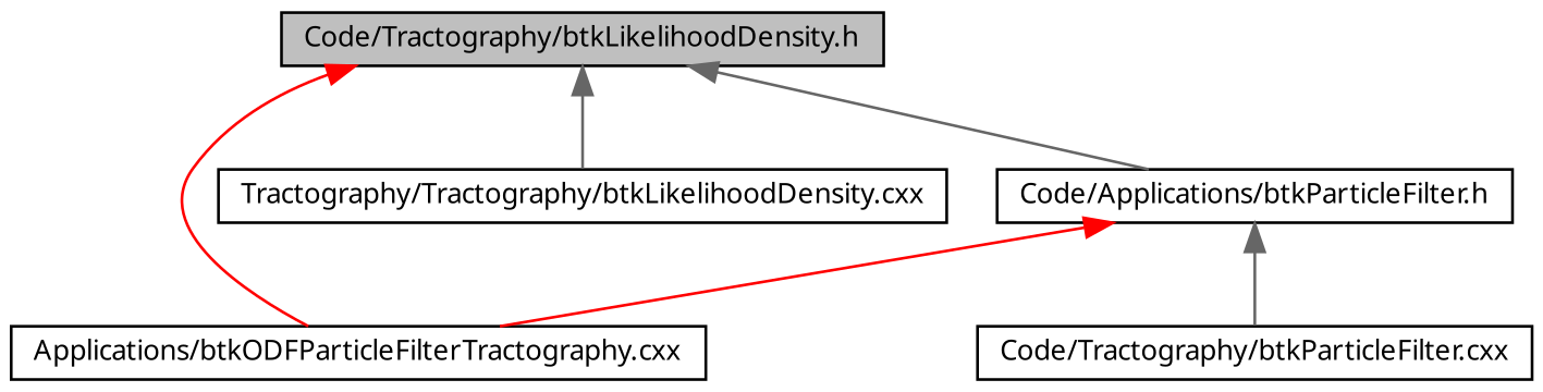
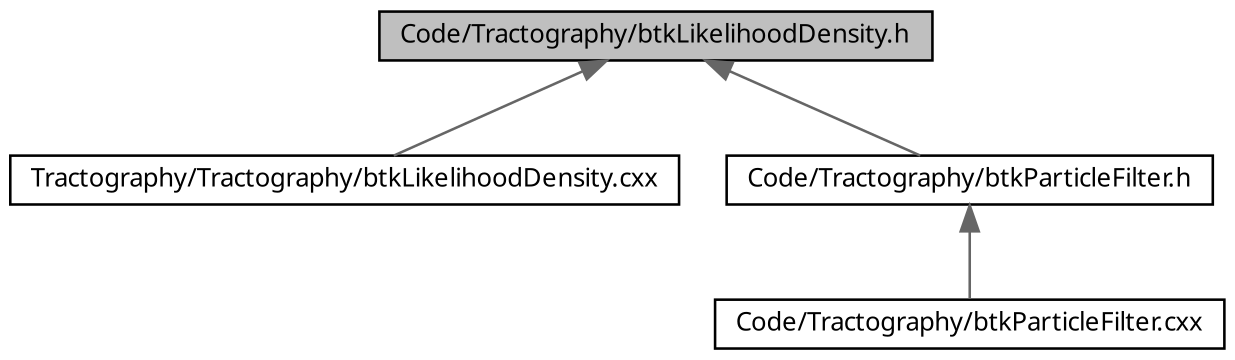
  digraph {
    node [color=black fillcolor=white fontname="FreeSans.ttf" fontsize=10 shape=record style=filled]
    edge [color=gray40 dir=back fontname="FreeSans.ttf" fontsize=10 labelfontname="FreeSans.ttf" labelfontsize=10 style=solid]
    n1 [fillcolor=grey75 fontcolor=black height=0.2 label="Code/Tractography/btkLikelihoodDensity.h" width=0.4]
-   n2 [height=0.2 label="Applications/btkODFParticleFilterTractography.cxx" width=0.4]
    n3 [height=0.2 label="Tractography/Tractography/btkLikelihoodDensity.cxx" width=0.4]
-   n4 [height=0.2 label="Code/Applications/btkParticleFilter.h" width=0.4]
+   n4 [height=0.2 label="Code/Tractography/btkParticleFilter.h" width=0.4]
    n5 [height=0.2 label="Code/Tractography/btkParticleFilter.cxx" width=0.4]
-   n1 -> n2 [color=red]
    n1 -> n3
    n1 -> n4
-   n4 -> n2 [color=red]
    n4 -> n5
  }
